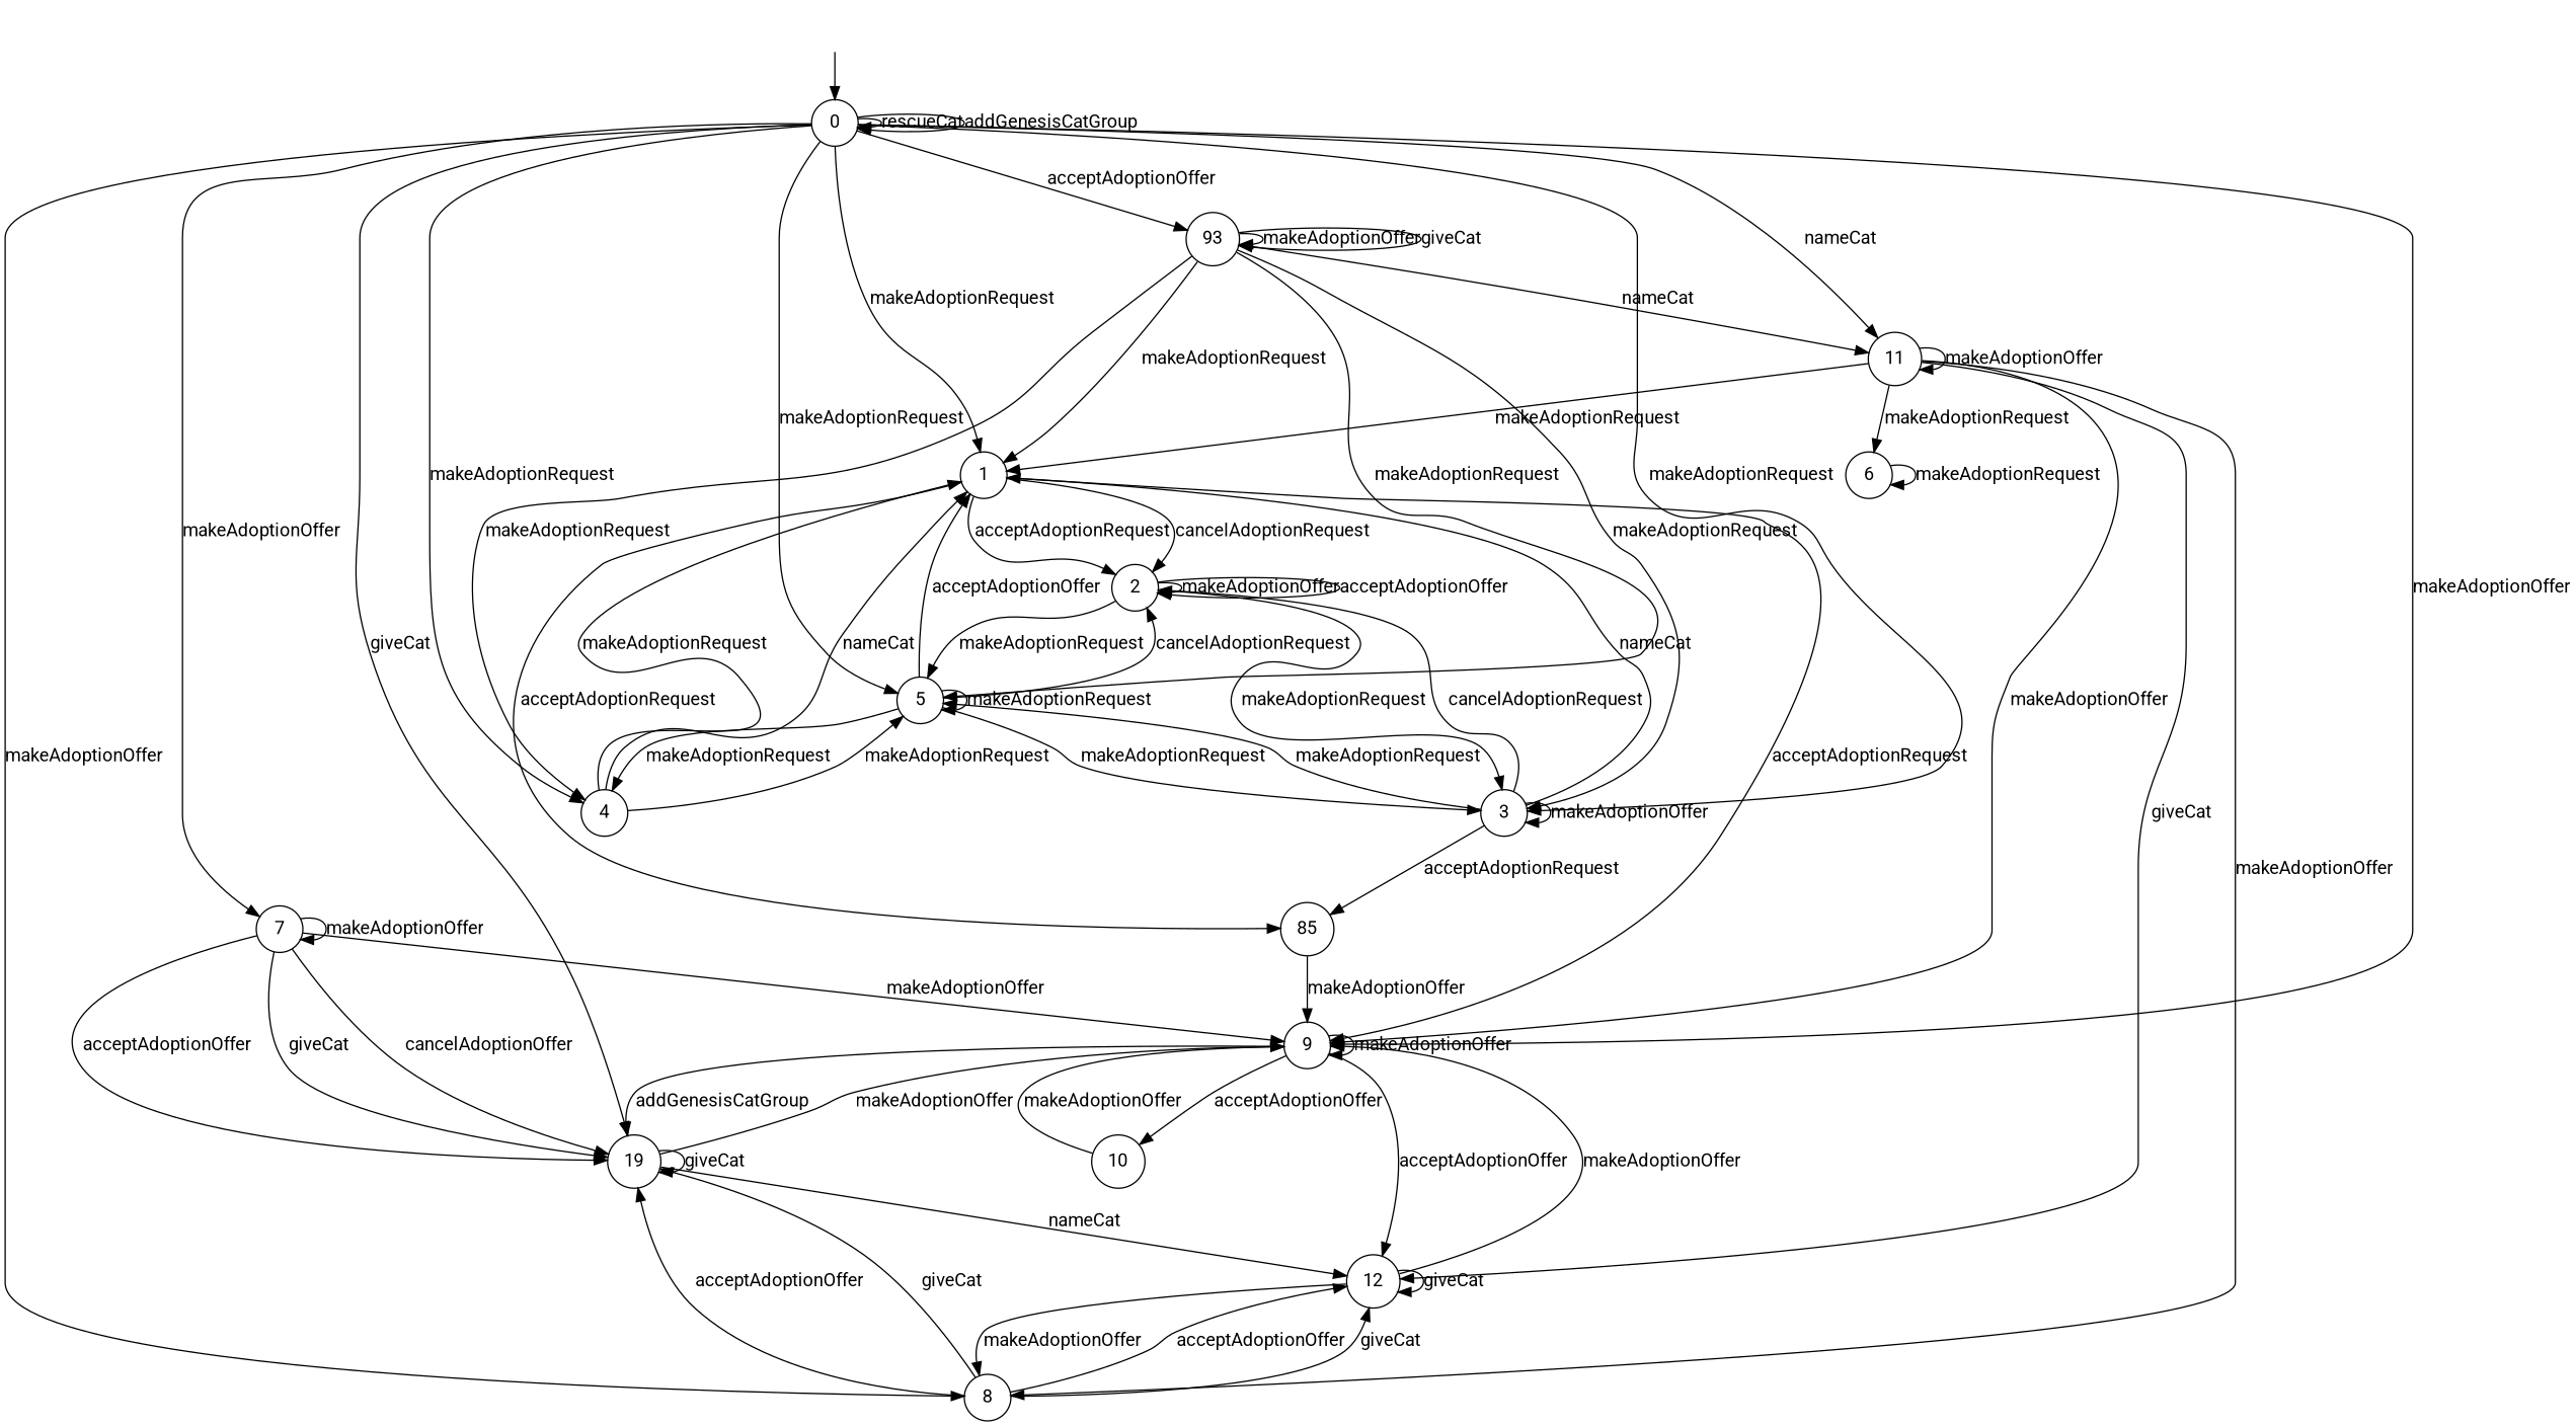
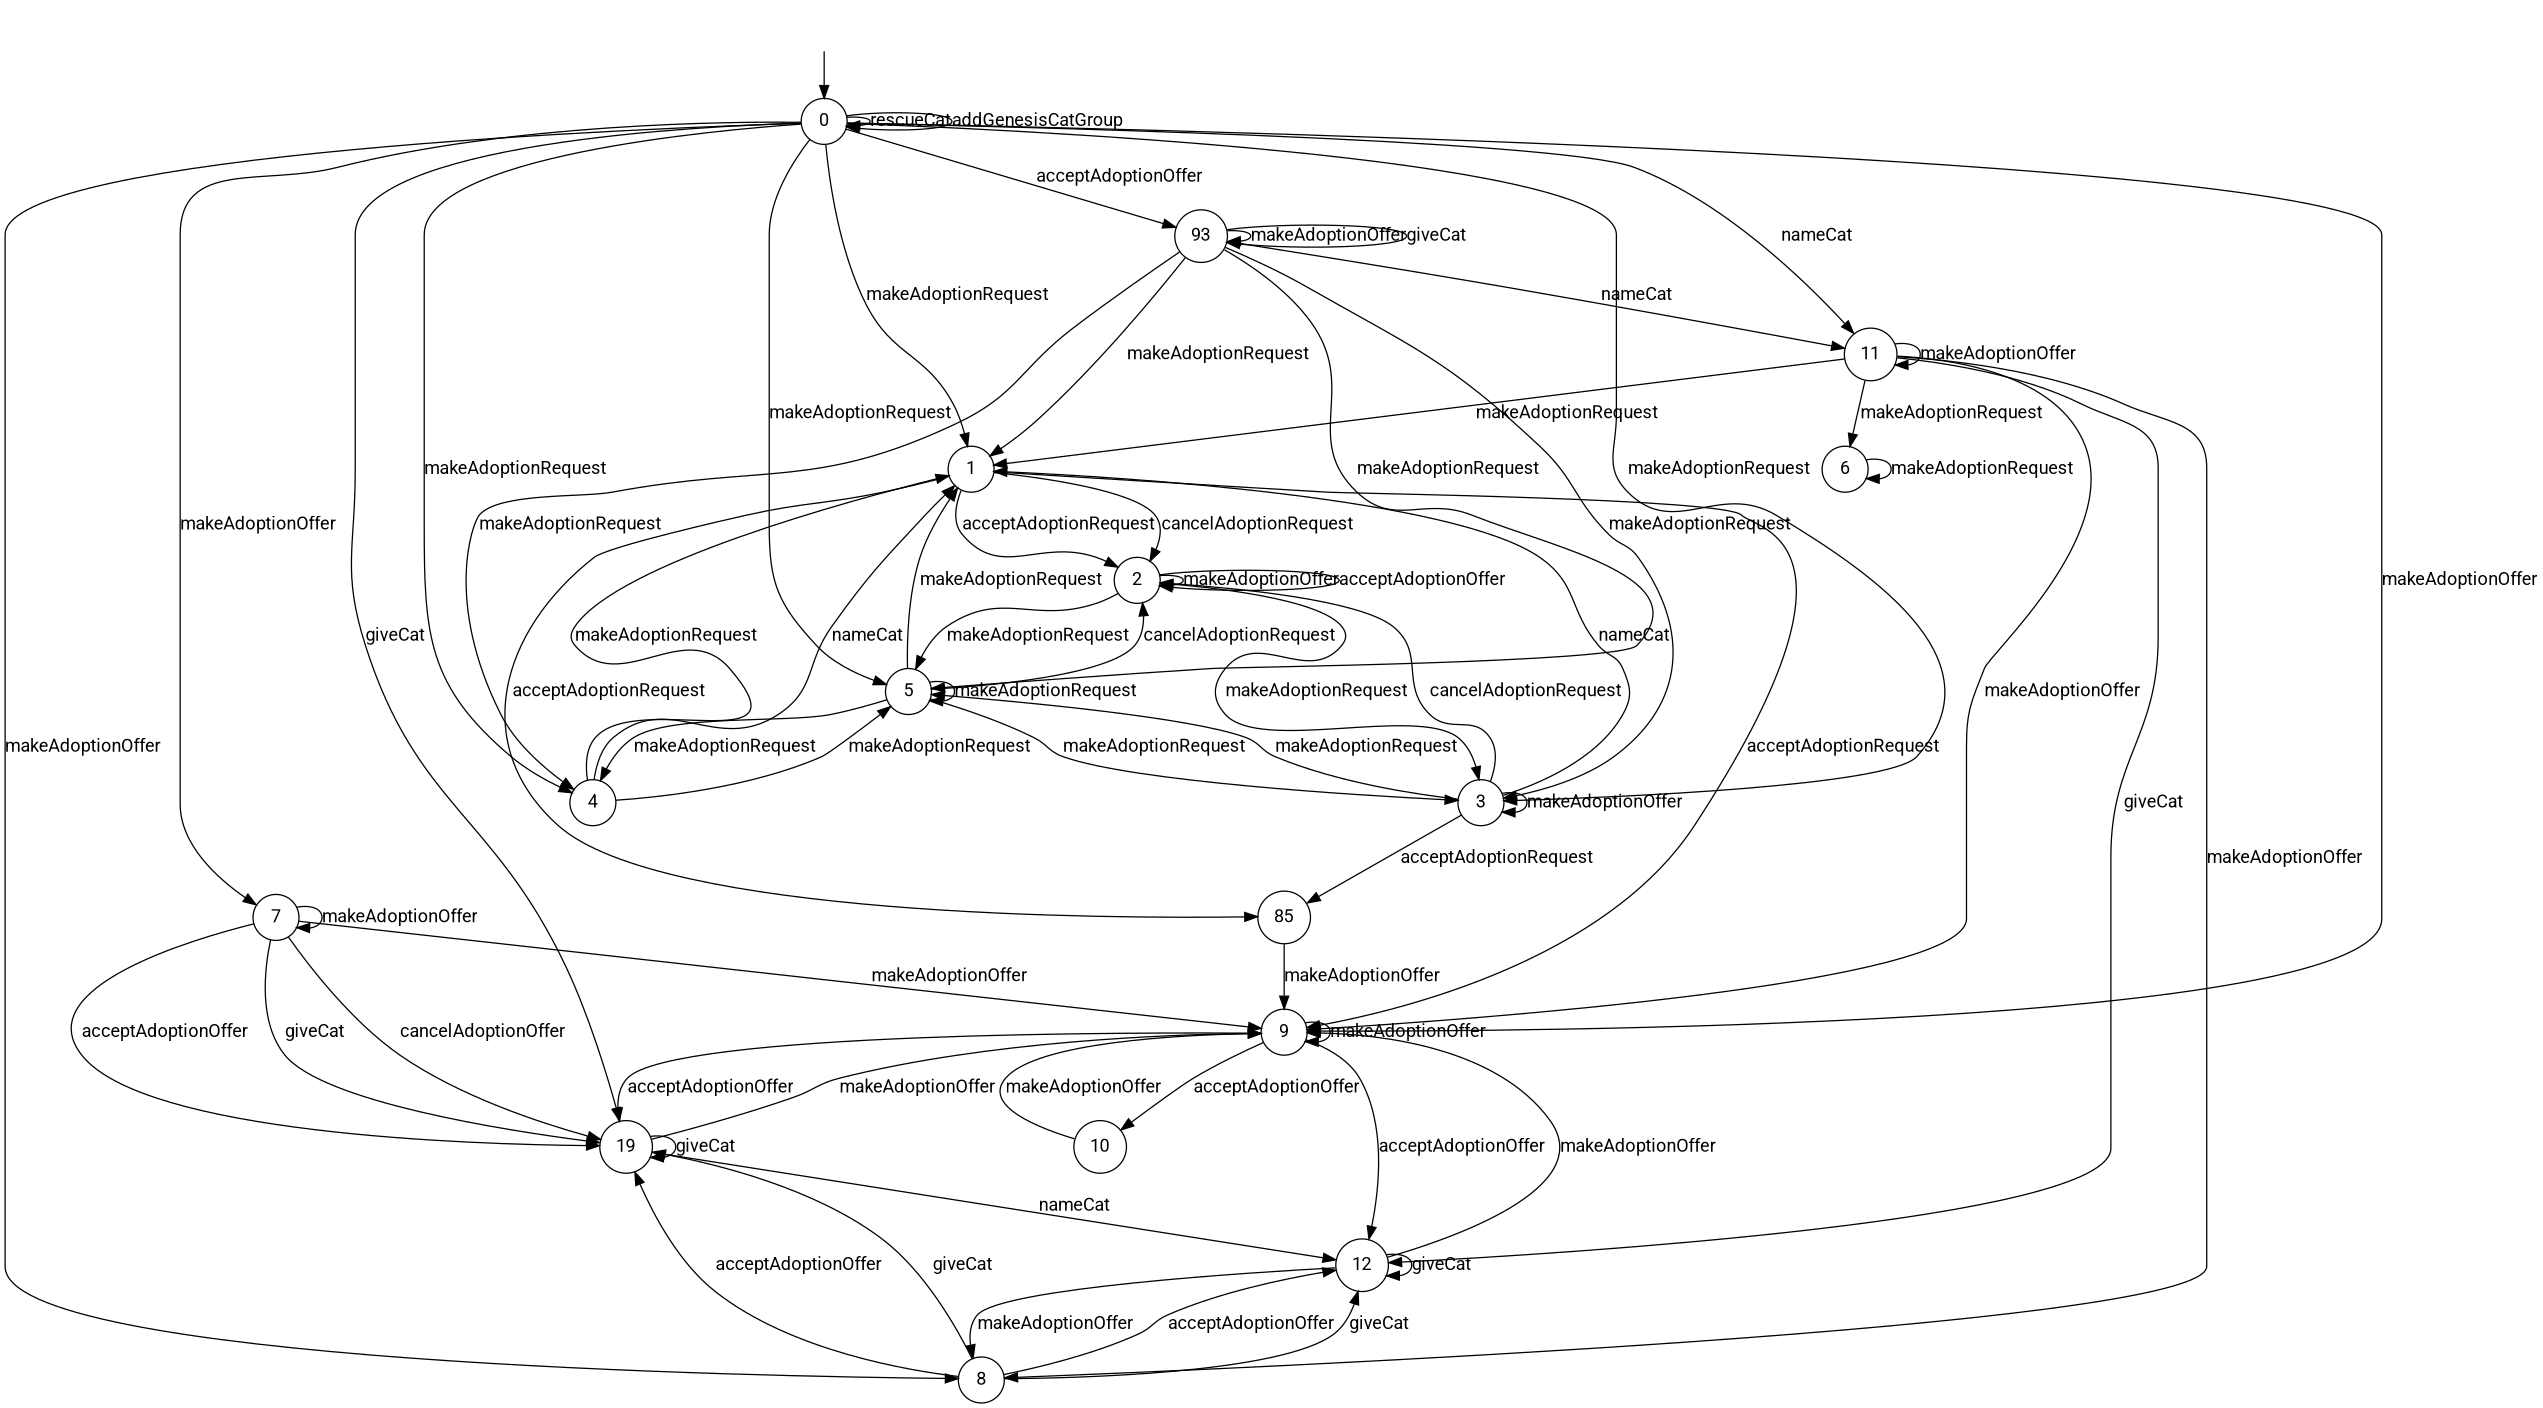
  digraph {
    fontname=Roboto
    rankdir=TB
    node [fontname=Roboto shape=circle]
    edge [fontname=Roboto]
    "" [shape=plaintext]
    n2 [label=0]
    n3 [label=7]
    n4 [label=8]
    n5 [label=11]
    n6 [label=1]
    n7 [label=9]
    n8 [label=93]
    n9 [label=4]
    n10 [label=5]
    n11 [label=3]
    n12 [label=19]
    n13 [label=12]
    n14 [label=6]
    n15 [label=2]
    n16 [label=85]
    n17 [label=10]
    "" -> n2
    n2 -> n2 [label=rescueCat]
    n2 -> n2 [label=addGenesisCatGroup]
    n2 -> n3 [label=makeAdoptionOffer]
    n2 -> n4 [label=makeAdoptionOffer]
    n2 -> n5 [label=nameCat]
    n2 -> n6 [label=makeAdoptionRequest]
    n2 -> n7 [label=makeAdoptionOffer]
    n2 -> n8 [label=acceptAdoptionOffer]
    n2 -> n9 [label=makeAdoptionRequest]
    n2 -> n10 [label=makeAdoptionRequest]
    n2 -> n11 [label=makeAdoptionRequest]
    n2 -> n12 [label=giveCat]
    n3 -> n3 [label=makeAdoptionOffer]
    n3 -> n7 [label=makeAdoptionOffer]
    n3 -> n12 [label=cancelAdoptionOffer]
    n3 -> n12 [label=acceptAdoptionOffer]
    n3 -> n12 [label=giveCat]
    n4 -> n12 [label=acceptAdoptionOffer]
    n4 -> n12 [label=giveCat]
    n4 -> n13 [label=acceptAdoptionOffer]
    n4 -> n13 [label=giveCat]
    n5 -> n4 [label=makeAdoptionOffer]
    n5 -> n5 [label=makeAdoptionOffer]
    n5 -> n6 [label=makeAdoptionRequest]
    n5 -> n7 [label=makeAdoptionOffer]
    n5 -> n13 [label=giveCat]
    n5 -> n14 [label=makeAdoptionRequest]
    n6 -> n7 [label=acceptAdoptionRequest]
    n6 -> n15 [label=acceptAdoptionRequest]
    n6 -> n15 [label=cancelAdoptionRequest]
    n6 -> n16 [label=acceptAdoptionRequest]
    n7 -> n7 [label=makeAdoptionOffer]
-   n7 -> n12 [label=addGenesisCatGroup]
+   n7 -> n12 [label=acceptAdoptionOffer]
    n7 -> n13 [label=acceptAdoptionOffer]
    n7 -> n17 [label=acceptAdoptionOffer]
    n8 -> n5 [label=nameCat]
    n8 -> n6 [label=makeAdoptionRequest]
    n8 -> n8 [label=makeAdoptionOffer]
    n8 -> n8 [label=giveCat]
    n8 -> n9 [label=makeAdoptionRequest]
    n8 -> n10 [label=makeAdoptionRequest]
    n8 -> n11 [label=makeAdoptionRequest]
    n9 -> n6 [label=nameCat]
    n9 -> n6 [label=makeAdoptionRequest]
    n9 -> n10 [label=makeAdoptionRequest]
-   n10 -> n6 [label=acceptAdoptionOffer]
+   n10 -> n6 [label=makeAdoptionRequest]
    n10 -> n9 [label=makeAdoptionRequest]
    n10 -> n10 [label=makeAdoptionRequest]
    n10 -> n11 [label=makeAdoptionRequest]
    n10 -> n15 [label=cancelAdoptionRequest]
    n11 -> n6 [label=nameCat]
    n11 -> n10 [label=makeAdoptionRequest]
    n11 -> n11 [label=makeAdoptionOffer]
    n11 -> n15 [label=cancelAdoptionRequest]
    n11 -> n16 [label=acceptAdoptionRequest]
    n12 -> n7 [label=makeAdoptionOffer]
    n12 -> n12 [label=giveCat]
    n12 -> n13 [label=nameCat]
    n13 -> n4 [label=makeAdoptionOffer]
    n13 -> n7 [label=makeAdoptionOffer]
    n13 -> n13 [label=giveCat]
    n14 -> n14 [label=makeAdoptionRequest]
    n15 -> n10 [label=makeAdoptionRequest]
    n15 -> n11 [label=makeAdoptionRequest]
    n15 -> n15 [label=makeAdoptionOffer]
    n15 -> n15 [label=acceptAdoptionOffer]
    n16 -> n7 [label=makeAdoptionOffer]
    n17 -> n7 [label=makeAdoptionOffer]
  }
